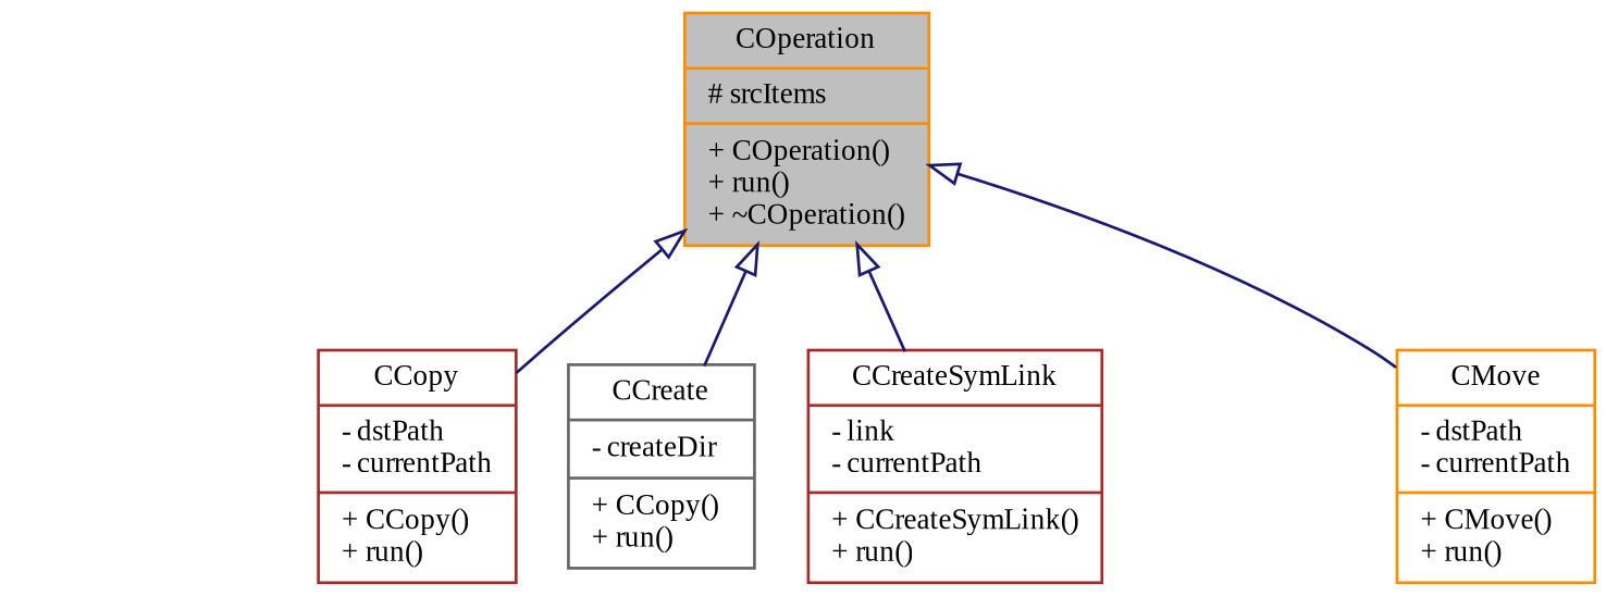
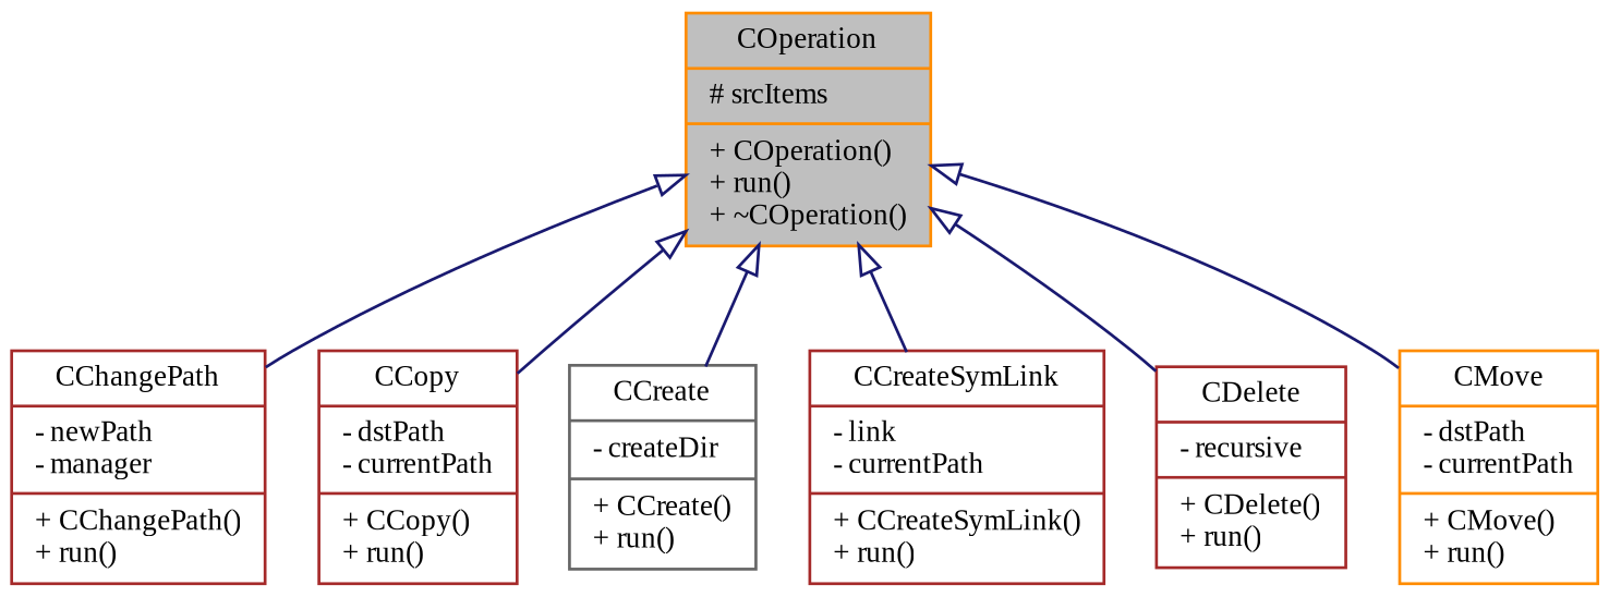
  digraph {
    fontname="Liberation Serif"
    node [color=brown fillcolor=white fontname="Liberation Serif" fontsize=10 shape=record style=filled]
    edge [arrowtail=onormal color=midnightblue dir=back fontname="Liberation Serif" fontsize=10 labelfontname=Helvetica labelfontsize=10 style=solid]
    n1 [color=darkorange fillcolor=grey75 fontcolor=black height=0.2 label="{COperation\n|# srcItems\l|+ COperation()\l+ run()\l+ ~COperation()\l}" width=0.4]
+   n2 [height=0.2 label="{CChangePath\n|- newPath\l- manager\l|+ CChangePath()\l+ run()\l}" width=0.4]
    n3 [height=0.2 label="{CCopy\n|- dstPath\l- currentPath\l|+ CCopy()\l+ run()\l}" width=0.4]
-   n4 [color=gray40 height=0.2 label="{CCreate\n|- createDir\l|+ CCopy()\l+ run()\l}" width=0.4]
+   n4 [color=gray40 height=0.2 label="{CCreate\n|- createDir\l|+ CCreate()\l+ run()\l}" width=0.4]
    n5 [height=0.2 label="{CCreateSymLink\n|- link\l- currentPath\l|+ CCreateSymLink()\l+ run()\l}" width=0.4]
+   n6 [height=0.2 label="{CDelete\n|- recursive\l|+ CDelete()\l+ run()\l}" width=0.4]
    n7 [color=darkorange height=0.2 label="{CMove\n|- dstPath\l- currentPath\l|+ CMove()\l+ run()\l}" width=0.4]
+   n1 -> n2
    n1 -> n3
    n1 -> n4
    n1 -> n5
+   n1 -> n6
    n1 -> n7
  }
